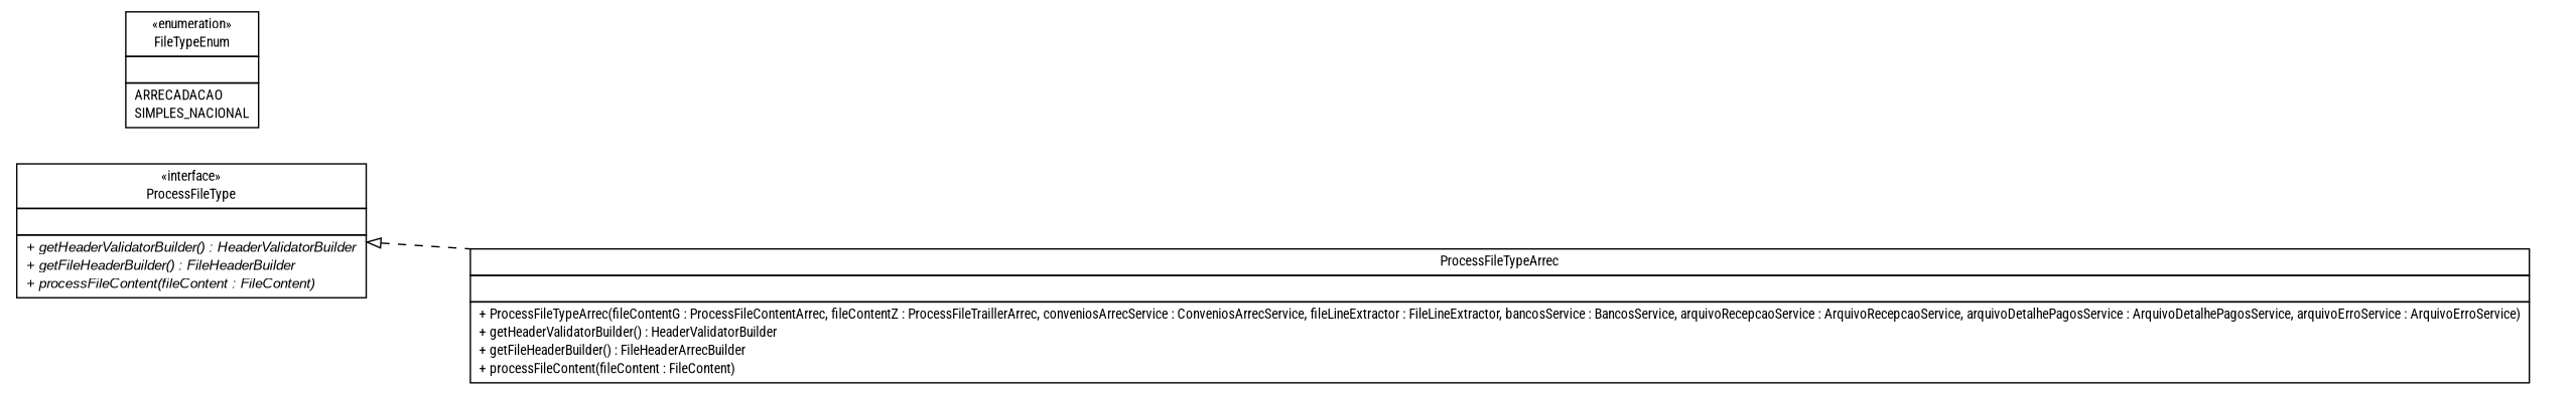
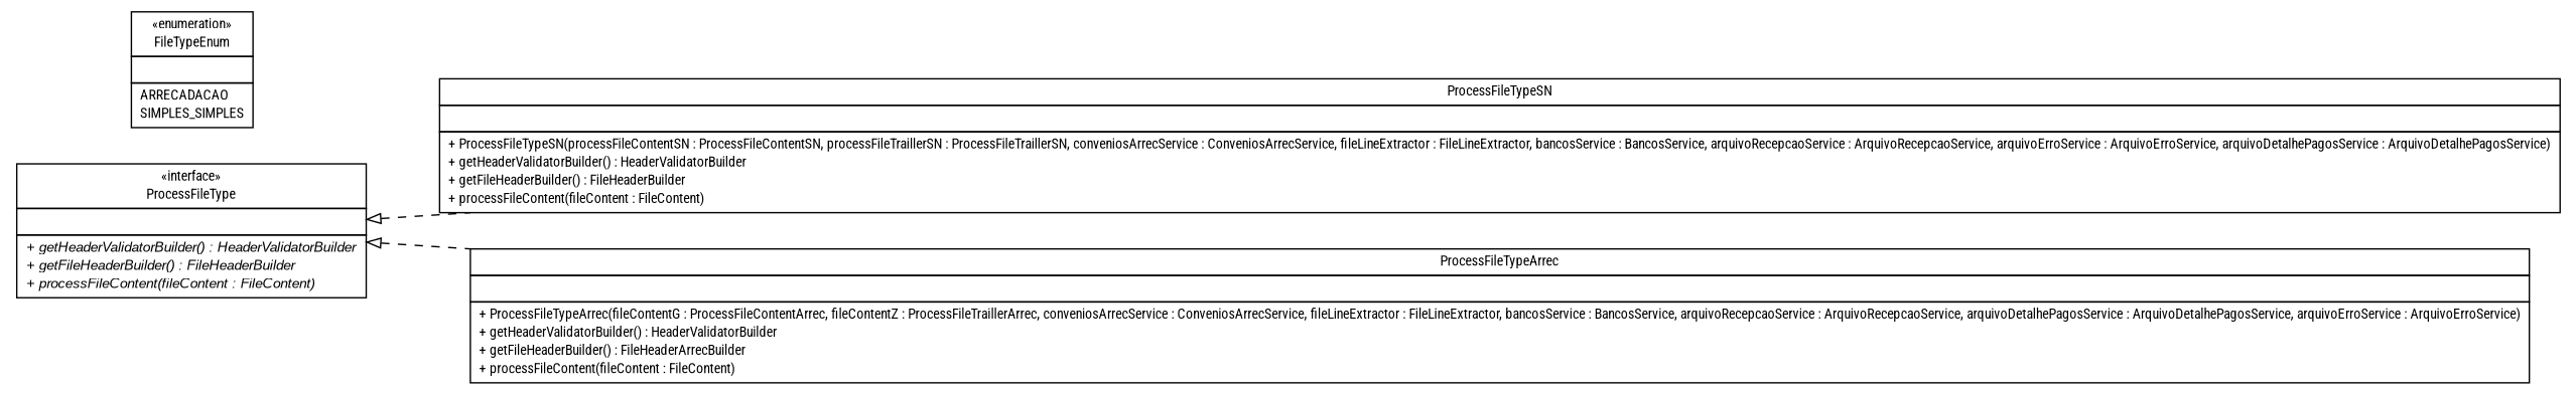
  digraph {
    nodesep=0.25
    ranksep=0.5
    rankdir=LR
    fontname="Roboto Condensed"
    node [fontcolor=black fontname="Roboto Condensed" fontsize=10.0 shape=plaintext]
    edge [arrowtail=empty dir=back fontname="Roboto Condensed" fontsize=10 headport=p labelfontname=arial labelfontsize=10 style=dashed tailport=p]
+   n1 [label=<<table title="br.gov.to.sefaz.arr.processamento.type.ProcessFileTypeSN" border="0" cellborder="1" cellspacing="0" cellpadding="2" port="p" href="./ProcessFileTypeSN.html"> 		<tr><td><table border="0" cellspacing="0" cellpadding="1"> <tr><td align="center" balign="center"> ProcessFileTypeSN </td></tr> 		</table></td></tr> 		<tr><td><table border="0" cellspacing="0" cellpadding="1"> <tr><td align="left" balign="left">  </td></tr> 		</table></td></tr> 		<tr><td><table border="0" cellspacing="0" cellpadding="1"> <tr><td align="left" balign="left"> + ProcessFileTypeSN(processFileContentSN : ProcessFileContentSN, processFileTraillerSN : ProcessFileTraillerSN, conveniosArrecService : ConveniosArrecService, fileLineExtractor : FileLineExtractor, bancosService : BancosService, arquivoRecepcaoService : ArquivoRecepcaoService, arquivoErroService : ArquivoErroService, arquivoDetalhePagosService : ArquivoDetalhePagosService) </td></tr> <tr><td align="left" balign="left"> + getHeaderValidatorBuilder() : HeaderValidatorBuilder </td></tr> <tr><td align="left" balign="left"> + getFileHeaderBuilder() : FileHeaderBuilder </td></tr> <tr><td align="left" balign="left"> + processFileContent(fileContent : FileContent) </td></tr> 		</table></td></tr> 		</table>>]
    n2 [label=<<table title="br.gov.to.sefaz.arr.processamento.type.ProcessFileTypeArrec" border="0" cellborder="1" cellspacing="0" cellpadding="2" port="p" href="./ProcessFileTypeArrec.html"> 		<tr><td><table border="0" cellspacing="0" cellpadding="1"> <tr><td align="center" balign="center"> ProcessFileTypeArrec </td></tr> 		</table></td></tr> 		<tr><td><table border="0" cellspacing="0" cellpadding="1"> <tr><td align="left" balign="left">  </td></tr> 		</table></td></tr> 		<tr><td><table border="0" cellspacing="0" cellpadding="1"> <tr><td align="left" balign="left"> + ProcessFileTypeArrec(fileContentG : ProcessFileContentArrec, fileContentZ : ProcessFileTraillerArrec, conveniosArrecService : ConveniosArrecService, fileLineExtractor : FileLineExtractor, bancosService : BancosService, arquivoRecepcaoService : ArquivoRecepcaoService, arquivoDetalhePagosService : ArquivoDetalhePagosService, arquivoErroService : ArquivoErroService) </td></tr> <tr><td align="left" balign="left"> + getHeaderValidatorBuilder() : HeaderValidatorBuilder </td></tr> <tr><td align="left" balign="left"> + getFileHeaderBuilder() : FileHeaderArrecBuilder </td></tr> <tr><td align="left" balign="left"> + processFileContent(fileContent : FileContent) </td></tr> 		</table></td></tr> 		</table>>]
    n3 [label=<<table title="br.gov.to.sefaz.arr.processamento.type.ProcessFileType" border="0" cellborder="1" cellspacing="0" cellpadding="2" port="p" href="./ProcessFileType.html"> 		<tr><td><table border="0" cellspacing="0" cellpadding="1"> <tr><td align="center" balign="center"> &#171;interface&#187; </td></tr> <tr><td align="center" balign="center"> ProcessFileType </td></tr> 		</table></td></tr> 		<tr><td><table border="0" cellspacing="0" cellpadding="1"> <tr><td align="left" balign="left">  </td></tr> 		</table></td></tr> 		<tr><td><table border="0" cellspacing="0" cellpadding="1"> <tr><td align="left" balign="left"><font face="arial italic" point-size="10.0"> + getHeaderValidatorBuilder() : HeaderValidatorBuilder </font></td></tr> <tr><td align="left" balign="left"><font face="arial italic" point-size="10.0"> + getFileHeaderBuilder() : FileHeaderBuilder </font></td></tr> <tr><td align="left" balign="left"><font face="arial italic" point-size="10.0"> + processFileContent(fileContent : FileContent) </font></td></tr> 		</table></td></tr> 		</table>>]
-   n4 [label=<<table title="br.gov.to.sefaz.arr.processamento.type.FileTypeEnum" border="0" cellborder="1" cellspacing="0" cellpadding="2" port="p" href="./FileTypeEnum.html"> 		<tr><td><table border="0" cellspacing="0" cellpadding="1"> <tr><td align="center" balign="center"> &#171;enumeration&#187; </td></tr> <tr><td align="center" balign="center"> FileTypeEnum </td></tr> 		</table></td></tr> 		<tr><td><table border="0" cellspacing="0" cellpadding="1"> <tr><td align="left" balign="left">  </td></tr> 		</table></td></tr> 		<tr><td><table border="0" cellspacing="0" cellpadding="1"> <tr><td align="left" balign="left"> ARRECADACAO </td></tr> <tr><td align="left" balign="left"> SIMPLES_NACIONAL </td></tr> 		</table></td></tr> 		</table>>]
+   n4 [label=<<table title="br.gov.to.sefaz.arr.processamento.type.FileTypeEnum" border="0" cellborder="1" cellspacing="0" cellpadding="2" port="p" href="./FileTypeEnum.html"> 		<tr><td><table border="0" cellspacing="0" cellpadding="1"> <tr><td align="center" balign="center"> &#171;enumeration&#187; </td></tr> <tr><td align="center" balign="center"> FileTypeEnum </td></tr> 		</table></td></tr> 		<tr><td><table border="0" cellspacing="0" cellpadding="1"> <tr><td align="left" balign="left">  </td></tr> 		</table></td></tr> 		<tr><td><table border="0" cellspacing="0" cellpadding="1"> <tr><td align="left" balign="left"> ARRECADACAO </td></tr> <tr><td align="left" balign="left"> SIMPLES_SIMPLES </td></tr> 		</table></td></tr> 		</table>>]
+   n3 -> n1
    n3 -> n2
  }
